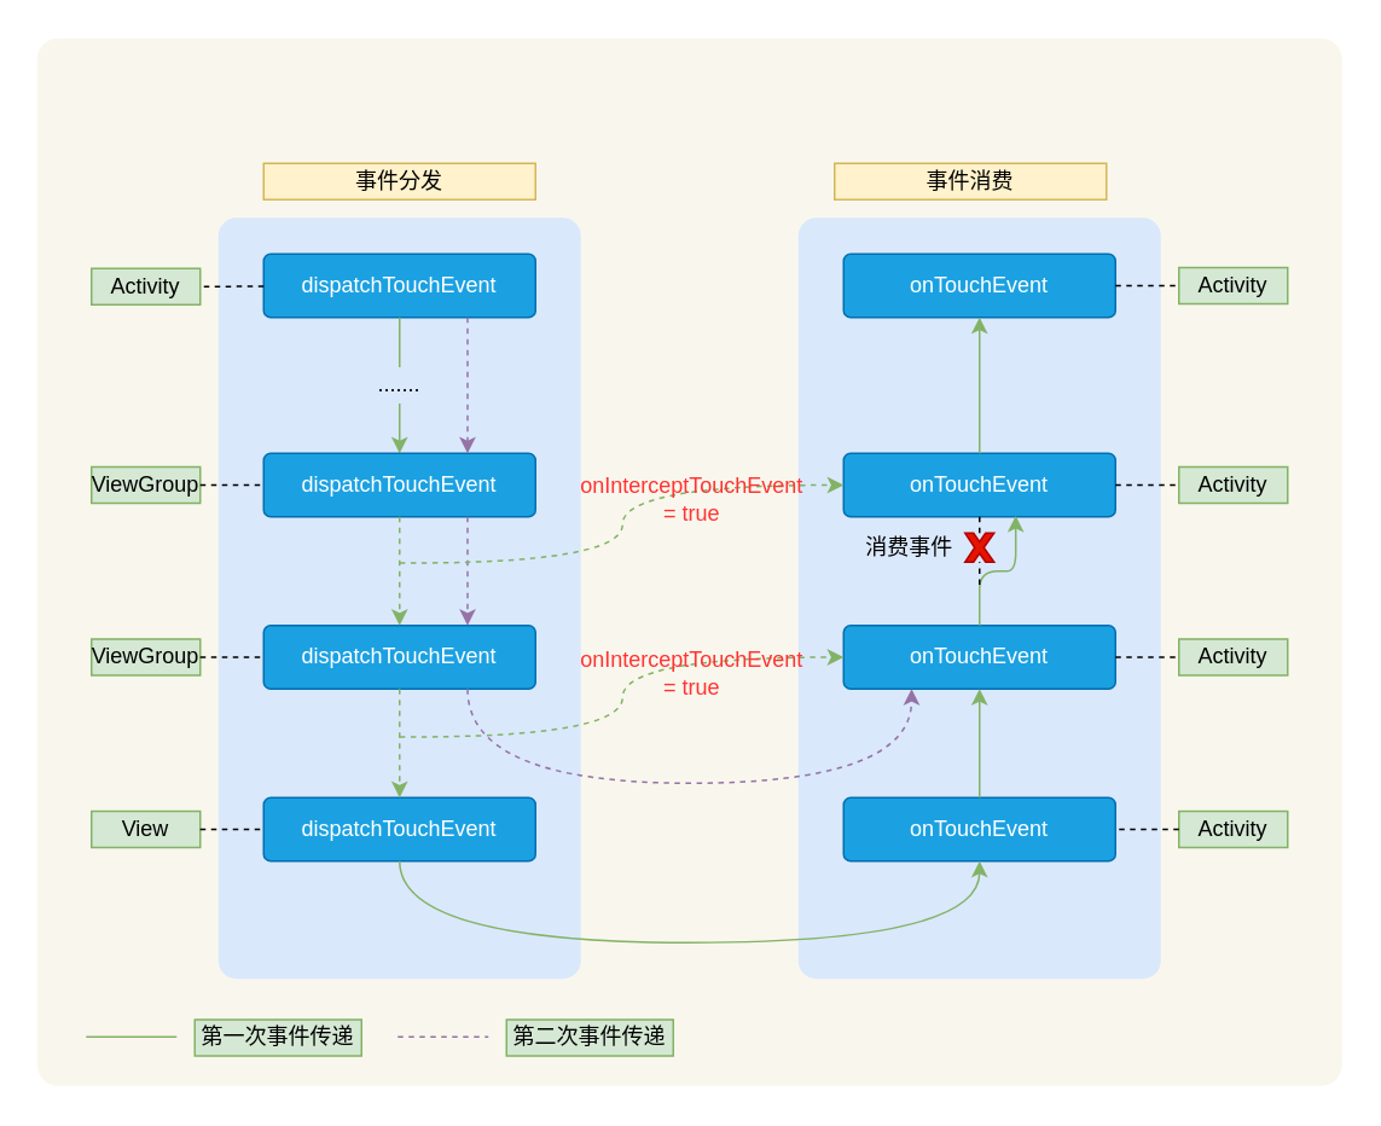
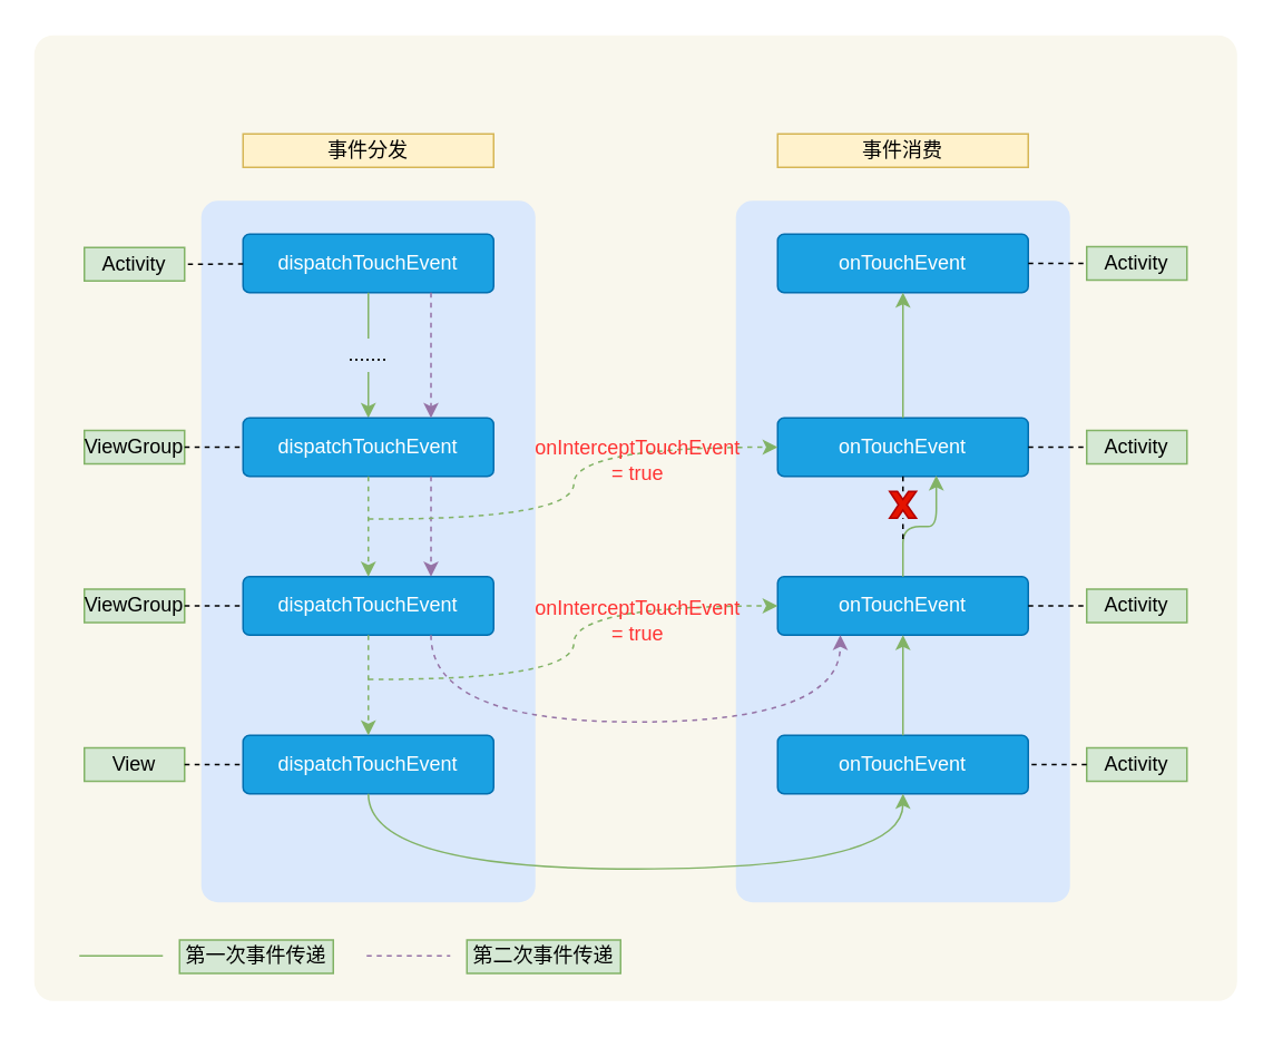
  <mxCell id="0" />
  <mxCell id="1" parent="0" />
  <mxCell id="2" value="" style="rounded=1;whiteSpace=wrap;html=1;arcSize=2;fillColor=#f9f7ed;strokeColor=none;" vertex="1" parent="1"><mxGeometry x="20" y="20.5" width="720" height="578" as="geometry" /></mxCell>
  <mxCell id="3" value="" style="group;" vertex="1" connectable="0" parent="1"><mxGeometry x="50" y="79.5" width="660" height="460" as="geometry" /></mxCell>
  <mxCell id="4" value="" style="group" vertex="1" connectable="0" parent="3"><mxGeometry width="270" height="460" as="geometry" /></mxCell>
  <mxCell id="5" value="" style="rounded=1;whiteSpace=wrap;html=1;fillColor=#dae8fc;strokeColor=none;perimeter=ellipsePerimeter;gradientColor=none;rotation=0;perimeterSpacing=0;arcSize=5;" parent="4" vertex="1"><mxGeometry x="70" y="40" width="200" height="420" as="geometry" /></mxCell>
  <mxCell id="6" value="dispatchTouchEvent" style="rounded=1;whiteSpace=wrap;html=1;fillColor=#1ba1e2;strokeColor=#006EAF;fontColor=#ffffff;arcSize=11;" parent="4" vertex="1"><mxGeometry x="95" y="60" width="150" height="35" as="geometry" /></mxCell>
  <mxCell id="7" value="" style="endArrow=classic;html=1;exitX=0.5;exitY=1;exitDx=0;exitDy=0;fillColor=#d5e8d4;strokeColor=#82b366;" parent="4" source="6" target="8" edge="1"><mxGeometry width="50" height="50" relative="1" as="geometry"><mxPoint x="70" y="560" as="sourcePoint" /><mxPoint x="120" y="510" as="targetPoint" /></mxGeometry></mxCell>
  <mxCell id="8" value="dispatchTouchEvent" style="rounded=1;whiteSpace=wrap;html=1;fillColor=#1ba1e2;strokeColor=#006EAF;fontColor=#ffffff;arcSize=11;" parent="4" vertex="1"><mxGeometry x="95" y="170" width="150" height="35" as="geometry" /></mxCell>
  <mxCell id="9" value="......." style="rounded=0;whiteSpace=wrap;html=1;fillColor=#dae8fc;strokeColor=none;strokeWidth=1;" parent="4" vertex="1"><mxGeometry x="140" y="122.5" width="60" height="20" as="geometry" /></mxCell>
  <mxCell id="10" value="dispatchTouchEvent" style="rounded=1;whiteSpace=wrap;html=1;fillColor=#1ba1e2;strokeColor=#006EAF;fontColor=#ffffff;arcSize=11;" vertex="1" parent="4"><mxGeometry x="95" y="265" width="150" height="35" as="geometry" /></mxCell>
  <mxCell id="11" value="" style="endArrow=classic;html=1;exitX=0.5;exitY=1;exitDx=0;exitDy=0;entryX=0.5;entryY=0;entryDx=0;entryDy=0;fillColor=#d5e8d4;strokeColor=#82b366;dashed=1;" edge="1" parent="4" source="8" target="10"><mxGeometry width="50" height="50" relative="1" as="geometry"><mxPoint x="70" y="560" as="sourcePoint" /><mxPoint x="120" y="510" as="targetPoint" /></mxGeometry></mxCell>
  <mxCell id="12" value="dispatchTouchEvent" style="rounded=1;whiteSpace=wrap;html=1;fillColor=#1ba1e2;strokeColor=#006EAF;fontColor=#ffffff;arcSize=11;" vertex="1" parent="4"><mxGeometry x="95" y="360" width="150" height="35" as="geometry" /></mxCell>
  <mxCell id="13" value="" style="endArrow=classic;html=1;exitX=0.5;exitY=1;exitDx=0;exitDy=0;fillColor=#d5e8d4;strokeColor=#82b366;dashed=1;" edge="1" parent="4" source="10" target="12"><mxGeometry width="50" height="50" relative="1" as="geometry"><mxPoint x="70" y="530" as="sourcePoint" /><mxPoint x="120" y="480" as="targetPoint" /></mxGeometry></mxCell>
  <mxCell id="14" value="Activity" style="text;html=1;strokeColor=#82b366;fillColor=#d5e8d4;align=center;verticalAlign=middle;whiteSpace=wrap;rounded=0;" vertex="1" parent="4"><mxGeometry y="68" width="60" height="20" as="geometry" /></mxCell>
  <mxCell id="15" value="ViewGroup" style="text;html=1;strokeColor=#82b366;fillColor=#d5e8d4;align=center;verticalAlign=middle;whiteSpace=wrap;rounded=0;" vertex="1" parent="4"><mxGeometry y="177.5" width="60" height="20" as="geometry" /></mxCell>
  <mxCell id="16" value="ViewGroup" style="text;html=1;strokeColor=#82b366;fillColor=#d5e8d4;align=center;verticalAlign=middle;whiteSpace=wrap;rounded=0;" vertex="1" parent="4"><mxGeometry y="272.5" width="60" height="20" as="geometry" /></mxCell>
  <mxCell id="17" value="View" style="text;html=1;strokeColor=#82b366;fillColor=#d5e8d4;align=center;verticalAlign=middle;whiteSpace=wrap;rounded=0;" vertex="1" parent="4"><mxGeometry y="367.5" width="60" height="20" as="geometry" /></mxCell>
- <mxCell id="18" value="事件分发" style="text;html=1;strokeColor=#d6b656;fillColor=#fff2cc;align=center;verticalAlign=middle;whiteSpace=wrap;rounded=0;" vertex="1" parent="4"><mxGeometry x="95" y="10" width="150" height="20" as="geometry" /></mxCell>
+ <mxCell id="18" value="事件分发" style="text;html=1;strokeColor=#d6b656;fillColor=#fff2cc;align=center;verticalAlign=middle;whiteSpace=wrap;rounded=0;" vertex="1" parent="4"><mxGeometry x="95" width="150" height="20" as="geometry" /></mxCell>
  <mxCell id="19" value="" style="endArrow=none;dashed=1;html=1;fontColor=#FFFFFF;entryX=1;entryY=0.5;entryDx=0;entryDy=0;" edge="1" parent="4" source="6" target="14"><mxGeometry width="50" height="50" relative="1" as="geometry"><mxPoint y="610" as="sourcePoint" /><mxPoint x="70" y="83" as="targetPoint" /></mxGeometry></mxCell>
  <mxCell id="20" value="" style="endArrow=none;dashed=1;html=1;fontColor=#FFFFFF;entryX=0;entryY=0.5;entryDx=0;entryDy=0;exitX=1;exitY=0.5;exitDx=0;exitDy=0;" edge="1" parent="4" source="15" target="8"><mxGeometry width="50" height="50" relative="1" as="geometry"><mxPoint y="610" as="sourcePoint" /><mxPoint x="50" y="560" as="targetPoint" /></mxGeometry></mxCell>
  <mxCell id="21" value="" style="endArrow=none;dashed=1;html=1;fontColor=#FFFFFF;entryX=0;entryY=0.5;entryDx=0;entryDy=0;" edge="1" parent="4" source="16" target="10"><mxGeometry width="50" height="50" relative="1" as="geometry"><mxPoint y="610" as="sourcePoint" /><mxPoint x="50" y="560" as="targetPoint" /></mxGeometry></mxCell>
  <mxCell id="22" value="" style="endArrow=none;dashed=1;html=1;fontColor=#FFFFFF;entryX=0;entryY=0.5;entryDx=0;entryDy=0;" edge="1" parent="4" source="17" target="12"><mxGeometry width="50" height="50" relative="1" as="geometry"><mxPoint y="610" as="sourcePoint" /><mxPoint x="50" y="560" as="targetPoint" /></mxGeometry></mxCell>
  <mxCell id="23" value="" style="endArrow=classic;html=1;fontColor=#000000;exitX=0.75;exitY=1;exitDx=0;exitDy=0;entryX=0.75;entryY=0;entryDx=0;entryDy=0;dashed=1;fillColor=#e1d5e7;strokeColor=#9673a6;" edge="1" parent="4" source="6" target="8"><mxGeometry width="50" height="50" relative="1" as="geometry"><mxPoint x="-31" y="576.5" as="sourcePoint" /><mxPoint x="19" y="526.5" as="targetPoint" /></mxGeometry></mxCell>
  <mxCell id="24" value="" style="endArrow=classic;html=1;fontColor=#000000;exitX=0.75;exitY=1;exitDx=0;exitDy=0;entryX=0.75;entryY=0;entryDx=0;entryDy=0;dashed=1;fillColor=#e1d5e7;strokeColor=#9673a6;" edge="1" parent="4" source="8" target="10"><mxGeometry width="50" height="50" relative="1" as="geometry"><mxPoint x="212" y="99.5" as="sourcePoint" /><mxPoint x="212" y="174.5" as="targetPoint" /></mxGeometry></mxCell>
  <mxCell id="25" value="" style="group" vertex="1" connectable="0" parent="3"><mxGeometry x="390" width="270" height="460" as="geometry" /></mxCell>
  <mxCell id="26" value="" style="rounded=1;whiteSpace=wrap;html=1;fillColor=#dae8fc;strokeColor=none;perimeter=ellipsePerimeter;gradientColor=none;rotation=0;perimeterSpacing=0;arcSize=5;" vertex="1" parent="25"><mxGeometry y="40" width="200" height="420" as="geometry" /></mxCell>
- <mxCell id="27" value="事件消费" style="text;html=1;strokeColor=#d6b656;fillColor=#fff2cc;align=center;verticalAlign=middle;whiteSpace=wrap;rounded=0;" vertex="1" parent="25"><mxGeometry x="20" y="10" width="150" height="20" as="geometry" /></mxCell>
+ <mxCell id="27" value="事件消费" style="text;html=1;strokeColor=#d6b656;fillColor=#fff2cc;align=center;verticalAlign=middle;whiteSpace=wrap;rounded=0;" vertex="1" parent="25"><mxGeometry x="25" width="150" height="20" as="geometry" /></mxCell>
  <mxCell id="28" value="onTouchEvent" style="rounded=1;whiteSpace=wrap;html=1;fillColor=#1ba1e2;strokeColor=#006EAF;fontColor=#ffffff;arcSize=11;" vertex="1" parent="25"><mxGeometry x="25" y="360" width="150" height="35" as="geometry" /></mxCell>
  <mxCell id="29" value="onTouchEvent" style="rounded=1;whiteSpace=wrap;html=1;fillColor=#1ba1e2;strokeColor=#006EAF;fontColor=#ffffff;arcSize=11;" vertex="1" parent="25"><mxGeometry x="25" y="265" width="150" height="35" as="geometry" /></mxCell>
  <mxCell id="30" value="onTouchEvent" style="rounded=1;whiteSpace=wrap;html=1;fillColor=#1ba1e2;strokeColor=#006EAF;fontColor=#ffffff;arcSize=11;" vertex="1" parent="25"><mxGeometry x="25" y="170" width="150" height="35" as="geometry" /></mxCell>
  <mxCell id="31" value="onTouchEvent" style="rounded=1;whiteSpace=wrap;html=1;fillColor=#1ba1e2;strokeColor=#006EAF;fontColor=#ffffff;arcSize=11;" vertex="1" parent="25"><mxGeometry x="25" y="60" width="150" height="35" as="geometry" /></mxCell>
  <mxCell id="32" value="" style="endArrow=classic;html=1;fontColor=#FFFFFF;exitX=0.5;exitY=0;exitDx=0;exitDy=0;entryX=0.5;entryY=1;entryDx=0;entryDy=0;fillColor=#d5e8d4;strokeColor=#82b366;" edge="1" parent="25" source="28" target="29"><mxGeometry width="50" height="50" relative="1" as="geometry"><mxPoint x="-360" y="610" as="sourcePoint" /><mxPoint x="-310" y="560" as="targetPoint" /></mxGeometry></mxCell>
  <mxCell id="33" value="" style="endArrow=classic;html=1;fontColor=#FFFFFF;exitX=0.5;exitY=0;exitDx=0;exitDy=0;entryX=0.633;entryY=0.986;entryDx=0;entryDy=0;entryPerimeter=0;edgeStyle=orthogonalEdgeStyle;fillColor=#d5e8d4;strokeColor=#82b366;" edge="1" parent="25" source="29" target="30"><mxGeometry width="50" height="50" relative="1" as="geometry"><mxPoint x="-360" y="610" as="sourcePoint" /><mxPoint x="107" y="238.5" as="targetPoint" /></mxGeometry></mxCell>
  <mxCell id="34" value="" style="endArrow=classic;html=1;fontColor=#FFFFFF;exitX=0.5;exitY=0;exitDx=0;exitDy=0;fillColor=#d5e8d4;strokeColor=#82b366;" edge="1" parent="25" source="30" target="31"><mxGeometry width="50" height="50" relative="1" as="geometry"><mxPoint x="-360" y="610" as="sourcePoint" /><mxPoint x="-310" y="560" as="targetPoint" /></mxGeometry></mxCell>
  <mxCell id="35" value="Activity" style="text;html=1;strokeColor=#82b366;fillColor=#d5e8d4;align=center;verticalAlign=middle;whiteSpace=wrap;rounded=0;" vertex="1" parent="25"><mxGeometry x="210" y="67.5" width="60" height="20" as="geometry" /></mxCell>
  <mxCell id="36" value="Activity" style="text;html=1;strokeColor=#82b366;fillColor=#d5e8d4;align=center;verticalAlign=middle;whiteSpace=wrap;rounded=0;" vertex="1" parent="25"><mxGeometry x="210" y="367.5" width="60" height="20" as="geometry" /></mxCell>
  <mxCell id="37" value="Activity" style="text;html=1;strokeColor=#82b366;fillColor=#d5e8d4;align=center;verticalAlign=middle;whiteSpace=wrap;rounded=0;" vertex="1" parent="25"><mxGeometry x="210" y="272.5" width="60" height="20" as="geometry" /></mxCell>
  <mxCell id="38" value="Activity" style="text;html=1;strokeColor=#82b366;fillColor=#d5e8d4;align=center;verticalAlign=middle;whiteSpace=wrap;rounded=0;" vertex="1" parent="25"><mxGeometry x="210" y="177.5" width="60" height="20" as="geometry" /></mxCell>
  <mxCell id="39" value="" style="endArrow=none;dashed=1;html=1;fontColor=#FFFFFF;entryX=1;entryY=0.5;entryDx=0;entryDy=0;" edge="1" parent="25" source="36" target="28"><mxGeometry width="50" height="50" relative="1" as="geometry"><mxPoint x="-360" y="610" as="sourcePoint" /><mxPoint x="-310" y="560" as="targetPoint" /></mxGeometry></mxCell>
  <mxCell id="40" value="" style="endArrow=none;dashed=1;html=1;fontColor=#FFFFFF;exitX=1;exitY=0.5;exitDx=0;exitDy=0;" edge="1" parent="25" source="29" target="37"><mxGeometry width="50" height="50" relative="1" as="geometry"><mxPoint x="-360" y="610" as="sourcePoint" /><mxPoint x="-310" y="560" as="targetPoint" /></mxGeometry></mxCell>
  <mxCell id="41" value="" style="endArrow=none;dashed=1;html=1;fontColor=#FFFFFF;exitX=1;exitY=0.5;exitDx=0;exitDy=0;" edge="1" parent="25" source="30" target="38"><mxGeometry width="50" height="50" relative="1" as="geometry"><mxPoint x="-360" y="610" as="sourcePoint" /><mxPoint x="-310" y="560" as="targetPoint" /></mxGeometry></mxCell>
  <mxCell id="42" value="" style="endArrow=none;dashed=1;html=1;fontColor=#FFFFFF;exitX=1;exitY=0.5;exitDx=0;exitDy=0;" edge="1" parent="25" source="31" target="35"><mxGeometry width="50" height="50" relative="1" as="geometry"><mxPoint x="-360" y="610" as="sourcePoint" /><mxPoint x="-310" y="560" as="targetPoint" /></mxGeometry></mxCell>
- <mxCell id="43" value="消费事件" style="text;html=1;strokeColor=none;fillColor=none;align=center;verticalAlign=middle;whiteSpace=wrap;rounded=0;fontColor=#000000;" vertex="1" parent="25"><mxGeometry x="36" y="212" width="51" height="20" as="geometry" /></mxCell>
  <mxCell id="44" value="" style="endArrow=classic;html=1;fontColor=#FFFFFF;exitX=0.5;exitY=1;exitDx=0;exitDy=0;edgeStyle=orthogonalEdgeStyle;curved=1;entryX=0.5;entryY=1;entryDx=0;entryDy=0;fillColor=#d5e8d4;strokeColor=#82b366;" edge="1" parent="3" source="12" target="28"><mxGeometry width="50" height="50" relative="1" as="geometry"><mxPoint x="-30" y="610" as="sourcePoint" /><mxPoint x="20" y="560" as="targetPoint" /><Array as="points"><mxPoint x="170" y="440" /><mxPoint x="490" y="440" /></Array></mxGeometry></mxCell>
  <mxCell id="45" value="" style="endArrow=classic;html=1;dashed=1;fontColor=#000000;entryX=0;entryY=0.5;entryDx=0;entryDy=0;edgeStyle=orthogonalEdgeStyle;curved=1;fillColor=#d5e8d4;strokeColor=#82b366;" edge="1" parent="3" target="29"><mxGeometry width="50" height="50" relative="1" as="geometry"><mxPoint x="170" y="326.5" as="sourcePoint" /><mxPoint x="19" y="526.5" as="targetPoint" /></mxGeometry></mxCell>
  <mxCell id="46" value="onInterceptTouchEvent &lt;br&gt;= true" style="text;html=1;resizable=0;points=[];align=center;verticalAlign=middle;labelBackgroundColor=none;fontColor=#FF3333;" vertex="1" connectable="0" parent="45"><mxGeometry x="-0.082" relative="1" as="geometry"><mxPoint x="37" y="-26" as="offset" /></mxGeometry></mxCell>
  <mxCell id="47" value="" style="endArrow=classic;html=1;dashed=1;fontColor=#FF3333;entryX=0;entryY=0.5;entryDx=0;entryDy=0;edgeStyle=orthogonalEdgeStyle;curved=1;fillColor=#d5e8d4;strokeColor=#82b366;" edge="1" parent="3" target="30"><mxGeometry width="50" height="50" relative="1" as="geometry"><mxPoint x="170" y="230.5" as="sourcePoint" /><mxPoint x="19" y="526.5" as="targetPoint" /></mxGeometry></mxCell>
  <mxCell id="48" value="onInterceptTouchEvent &lt;br&gt;= true" style="text;html=1;resizable=0;points=[];align=center;verticalAlign=middle;labelBackgroundColor=none;fontColor=#FF3333;" vertex="1" connectable="0" parent="3"><mxGeometry x="330" y="194.5" as="geometry"><mxPoint as="offset" /></mxGeometry></mxCell>
  <mxCell id="49" value="" style="endArrow=classic;html=1;fontColor=#000000;exitX=0.75;exitY=1;exitDx=0;exitDy=0;entryX=0.25;entryY=1;entryDx=0;entryDy=0;dashed=1;edgeStyle=orthogonalEdgeStyle;curved=1;fillColor=#e1d5e7;strokeColor=#9673a6;" edge="1" parent="3" source="10" target="29"><mxGeometry width="50" height="50" relative="1" as="geometry"><mxPoint x="212" y="209.5" as="sourcePoint" /><mxPoint x="212" y="269.5" as="targetPoint" /><Array as="points"><mxPoint x="208" y="352" /><mxPoint x="453" y="352" /></Array></mxGeometry></mxCell>
  <mxCell id="50" value="" style="endArrow=none;dashed=1;html=1;fontColor=#FFFFFF;" edge="1" parent="1" source="51" target="30"><mxGeometry width="50" height="50" relative="1" as="geometry"><mxPoint x="540" y="322" as="sourcePoint" /><mxPoint x="69" y="606" as="targetPoint" /></mxGeometry></mxCell>
  <mxCell id="51" value="" style="verticalLabelPosition=bottom;verticalAlign=top;html=1;shape=mxgraph.basic.x;fontColor=#ffffff;fillColor=#e51400;strokeColor=#B20000;" vertex="1" parent="1"><mxGeometry x="532" y="293.5" width="16" height="16" as="geometry" /></mxCell>
  <mxCell id="52" value="" style="endArrow=none;dashed=1;html=1;fontColor=#FFFFFF;" edge="1" parent="1" target="51"><mxGeometry width="50" height="50" relative="1" as="geometry"><mxPoint x="540" y="322" as="sourcePoint" /><mxPoint x="540" y="284.5" as="targetPoint" /></mxGeometry></mxCell>
  <mxCell id="53" value="" style="endArrow=none;html=1;fontColor=#000000;fillColor=#d5e8d4;strokeColor=#82b366;" edge="1" parent="1"><mxGeometry width="50" height="50" relative="1" as="geometry"><mxPoint x="47" y="571.5" as="sourcePoint" /><mxPoint x="97" y="571.5" as="targetPoint" /></mxGeometry></mxCell>
  <mxCell id="54" value="第一次事件传递" style="text;html=1;strokeColor=#82b366;fillColor=#d5e8d4;align=center;verticalAlign=middle;whiteSpace=wrap;rounded=0;" vertex="1" parent="1"><mxGeometry x="107" y="562" width="92" height="20" as="geometry" /></mxCell>
  <mxCell id="55" value="" style="endArrow=none;dashed=1;html=1;fontColor=#000000;fillColor=#e1d5e7;strokeColor=#9673a6;" edge="1" parent="1"><mxGeometry width="50" height="50" relative="1" as="geometry"><mxPoint x="219" y="571.5" as="sourcePoint" /><mxPoint x="269" y="571.5" as="targetPoint" /></mxGeometry></mxCell>
  <mxCell id="56" value="第二次事件传递" style="text;html=1;strokeColor=#82b366;fillColor=#d5e8d4;align=center;verticalAlign=middle;whiteSpace=wrap;rounded=0;" vertex="1" parent="1"><mxGeometry x="279" y="562" width="92" height="20" as="geometry" /></mxCell>
